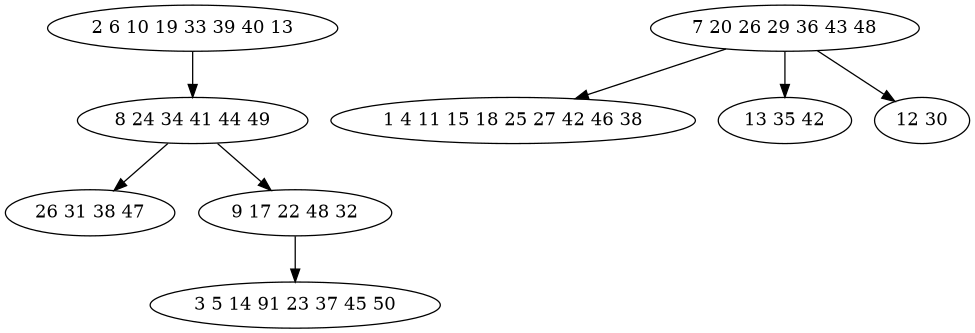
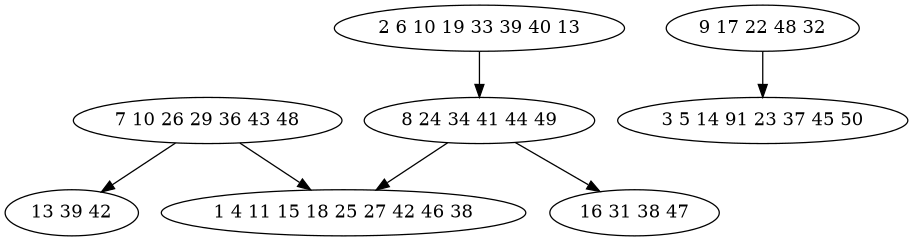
  digraph {
    n1 [label="8 24 34 41 44 49"]
-   n2 [label="26 31 38 47"]
+   n2 [label="16 31 38 47"]
    n3 [label="9 17 22 48 32"]
    n4 [label="2 6 10 19 33 39 40 13"]
    n5 [label="3 5 14 91 23 37 45 50"]
-   n6 [label="7 20 26 29 36 43 48"]
+   n6 [label="7 10 26 29 36 43 48"]
    n7 [label="1 4 11 15 18 25 27 42 46 38"]
-   n8 [label="13 35 42"]
-   n9 [label="12 30"]
+   n8 [label="13 39 42"]
    n1 -> n2
-   n1 -> n3
+   n1 -> n7
    n3 -> n5
    n4 -> n1
    n6 -> n7
    n6 -> n8
-   n6 -> n9
  }
